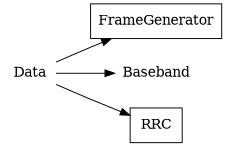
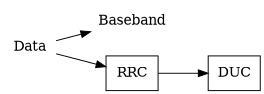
  digraph {
    rankdir=LR
    node [shape=box]
    Data [shape=plaintext]
-   FrameGenerator
    Baseband [shape=plaintext]
    RRC
-   Data -> FrameGenerator
+   DUC
    Data -> Baseband
    Data -> RRC
+   RRC -> DUC
  }
